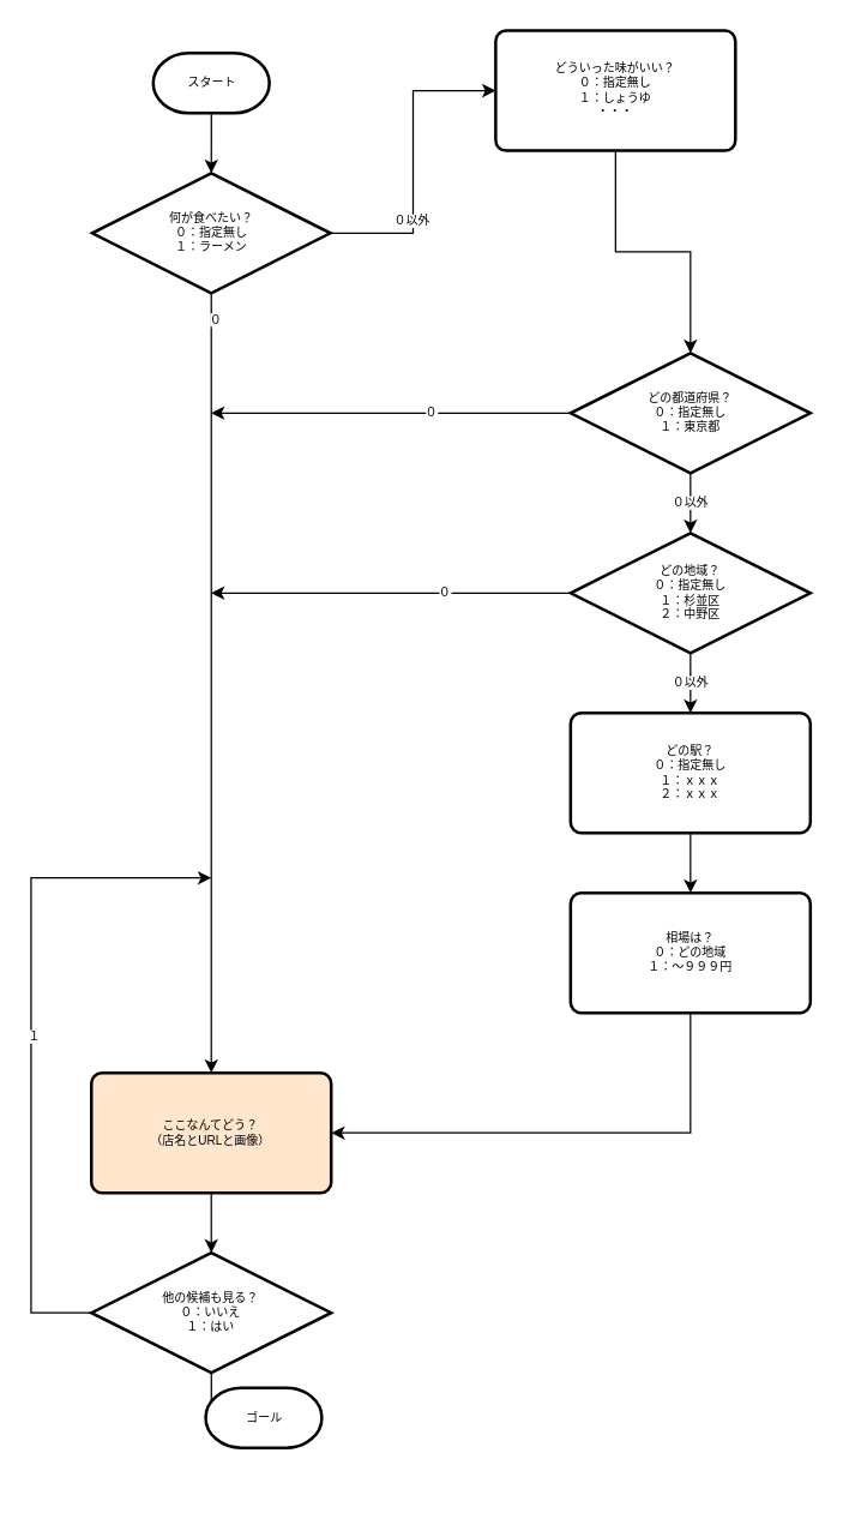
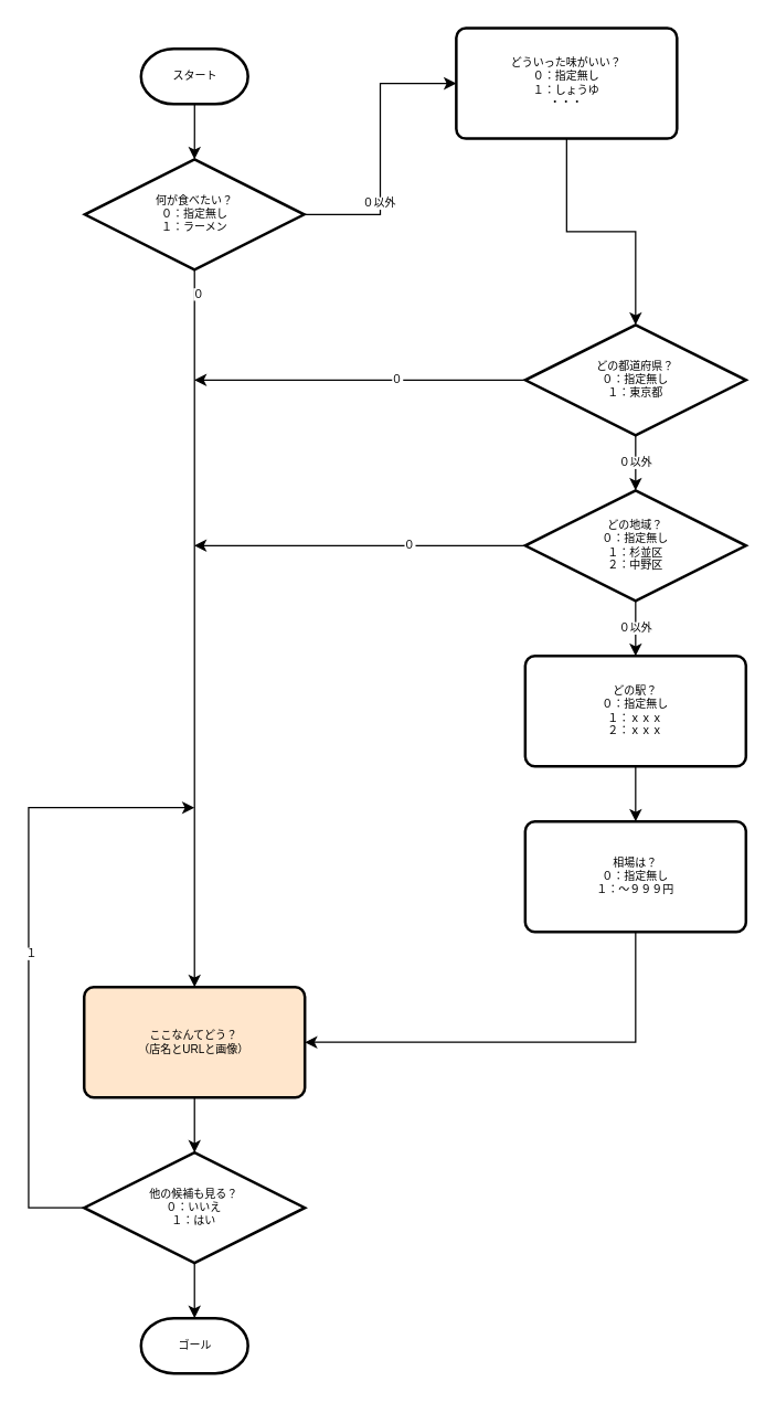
  <mxCell id="0" />
  <mxCell id="1" parent="0" />
  <mxCell id="2" style="edgeStyle=orthogonalEdgeStyle;rounded=0;orthogonalLoop=1;jettySize=auto;html=1;entryX=0.5;entryY=0;entryDx=0;entryDy=0;entryPerimeter=0;" edge="1" parent="1" source="3" target="8"><mxGeometry relative="1" as="geometry" /></mxCell>
  <mxCell id="3" value="スタート" style="strokeWidth=2;html=1;shape=mxgraph.flowchart.terminator;whiteSpace=wrap;fontSize=8;" vertex="1" parent="1"><mxGeometry x="101.5" y="35" width="77.5" height="40" as="geometry" /></mxCell>
  <mxCell id="4" style="edgeStyle=orthogonalEdgeStyle;rounded=0;orthogonalLoop=1;jettySize=auto;html=1;entryX=0;entryY=0.5;entryDx=0;entryDy=0;" edge="1" parent="1" source="8" target="14"><mxGeometry relative="1" as="geometry" /></mxCell>
  <mxCell id="5" value="０以外" style="edgeLabel;html=1;align=center;verticalAlign=middle;resizable=0;points=[];fontSize=8;" vertex="1" connectable="0" parent="4"><mxGeometry x="-0.381" y="1" relative="1" as="geometry"><mxPoint as="offset" /></mxGeometry></mxCell>
  <mxCell id="6" style="edgeStyle=orthogonalEdgeStyle;rounded=0;orthogonalLoop=1;jettySize=auto;html=1;fontSize=8;" edge="1" parent="1" source="8" target="24"><mxGeometry relative="1" as="geometry" /></mxCell>
  <mxCell id="7" value="０" style="edgeLabel;html=1;align=center;verticalAlign=middle;resizable=0;points=[];fontSize=8;" vertex="1" connectable="0" parent="6"><mxGeometry x="-0.935" y="2" relative="1" as="geometry"><mxPoint as="offset" /></mxGeometry></mxCell>
  <mxCell id="8" value="何が食べたい？&lt;br style=&quot;font-size: 8px;&quot;&gt;０：指定無し&lt;br style=&quot;font-size: 8px;&quot;&gt;１：ラーメン" style="strokeWidth=2;html=1;shape=mxgraph.flowchart.decision;whiteSpace=wrap;fontSize=8;" vertex="1" parent="1"><mxGeometry x="60.75" y="115" width="159" height="80" as="geometry" /></mxCell>
  <mxCell id="9" value="０以外" style="edgeStyle=orthogonalEdgeStyle;rounded=0;orthogonalLoop=1;jettySize=auto;html=1;exitX=0.5;exitY=1;exitDx=0;exitDy=0;exitPerimeter=0;entryX=0.5;entryY=0;entryDx=0;entryDy=0;entryPerimeter=0;fontSize=8;" edge="1" parent="1" source="12" target="18"><mxGeometry relative="1" as="geometry" /></mxCell>
  <mxCell id="10" style="edgeStyle=orthogonalEdgeStyle;rounded=0;orthogonalLoop=1;jettySize=auto;html=1;fontSize=8;" edge="1" parent="1" source="12"><mxGeometry relative="1" as="geometry"><mxPoint x="140" y="275" as="targetPoint" /></mxGeometry></mxCell>
  <mxCell id="11" value="０" style="edgeLabel;html=1;align=center;verticalAlign=middle;resizable=0;points=[];fontSize=8;" vertex="1" connectable="0" parent="10"><mxGeometry x="-0.219" y="-1" relative="1" as="geometry"><mxPoint as="offset" /></mxGeometry></mxCell>
  <mxCell id="12" value="どの都道府県？&lt;br style=&quot;font-size: 8px;&quot;&gt;０：指定無し&lt;br style=&quot;font-size: 8px;&quot;&gt;１：東京都" style="strokeWidth=2;html=1;shape=mxgraph.flowchart.decision;whiteSpace=wrap;fontSize=8;" vertex="1" parent="1"><mxGeometry x="380" y="235" width="160" height="80" as="geometry" /></mxCell>
  <mxCell id="13" style="edgeStyle=orthogonalEdgeStyle;rounded=0;orthogonalLoop=1;jettySize=auto;html=1;fontSize=8;" edge="1" parent="1" source="14" target="12"><mxGeometry relative="1" as="geometry" /></mxCell>
  <mxCell id="14" value="どういった味がいい？&lt;br style=&quot;font-size: 8px;&quot;&gt;０：指定無し&lt;br style=&quot;font-size: 8px;&quot;&gt;１：しょうゆ&lt;br style=&quot;font-size: 8px;&quot;&gt;・・・" style="rounded=1;whiteSpace=wrap;html=1;absoluteArcSize=1;arcSize=14;strokeWidth=2;fontSize=8;" vertex="1" parent="1"><mxGeometry x="330" y="20" width="160" height="80" as="geometry" /></mxCell>
  <mxCell id="15" value="０以外" style="edgeStyle=orthogonalEdgeStyle;rounded=0;orthogonalLoop=1;jettySize=auto;html=1;fontSize=8;entryX=0.5;entryY=0;entryDx=0;entryDy=0;" edge="1" parent="1" source="18" target="22"><mxGeometry relative="1" as="geometry"><mxPoint x="460" y="475" as="targetPoint" /></mxGeometry></mxCell>
  <mxCell id="16" style="edgeStyle=orthogonalEdgeStyle;rounded=0;orthogonalLoop=1;jettySize=auto;html=1;fontSize=8;" edge="1" parent="1" source="18"><mxGeometry relative="1" as="geometry"><mxPoint x="140" y="395" as="targetPoint" /></mxGeometry></mxCell>
  <mxCell id="17" value="０" style="edgeLabel;html=1;align=center;verticalAlign=middle;resizable=0;points=[];fontSize=8;" vertex="1" connectable="0" parent="16"><mxGeometry x="-0.294" y="-1" relative="1" as="geometry"><mxPoint as="offset" /></mxGeometry></mxCell>
  <mxCell id="18" value="どの地域？&lt;br style=&quot;font-size: 8px;&quot;&gt;０：指定無し&lt;br style=&quot;font-size: 8px;&quot;&gt;１：杉並区&lt;br style=&quot;font-size: 8px;&quot;&gt;２：中野区" style="strokeWidth=2;html=1;shape=mxgraph.flowchart.decision;whiteSpace=wrap;fontSize=8;" vertex="1" parent="1"><mxGeometry x="380" y="355" width="160" height="80" as="geometry" /></mxCell>
  <mxCell id="19" style="edgeStyle=orthogonalEdgeStyle;rounded=0;orthogonalLoop=1;jettySize=auto;html=1;entryX=1;entryY=0.5;entryDx=0;entryDy=0;fontSize=8;" edge="1" parent="1" source="20" target="24"><mxGeometry relative="1" as="geometry"><Array as="points"><mxPoint x="460" y="755" /></Array></mxGeometry></mxCell>
- <mxCell id="20" value="相場は？&lt;br style=&quot;font-size: 8px;&quot;&gt;０：どの地域&lt;br style=&quot;font-size: 8px;&quot;&gt;１：～９９９円" style="rounded=1;whiteSpace=wrap;html=1;absoluteArcSize=1;arcSize=14;strokeWidth=2;fontSize=8;" vertex="1" parent="1"><mxGeometry x="380" y="595" width="160" height="80" as="geometry" /></mxCell>
+ <mxCell id="20" value="相場は？&lt;br style=&quot;font-size: 8px;&quot;&gt;０：指定無し&lt;br style=&quot;font-size: 8px;&quot;&gt;１：～９９９円" style="rounded=1;whiteSpace=wrap;html=1;absoluteArcSize=1;arcSize=14;strokeWidth=2;fontSize=8;" vertex="1" parent="1"><mxGeometry x="380" y="595" width="160" height="80" as="geometry" /></mxCell>
  <mxCell id="21" style="edgeStyle=orthogonalEdgeStyle;rounded=0;orthogonalLoop=1;jettySize=auto;html=1;entryX=0.5;entryY=0;entryDx=0;entryDy=0;fontSize=8;exitX=0.5;exitY=1;exitDx=0;exitDy=0;" edge="1" parent="1" source="22" target="20"><mxGeometry relative="1" as="geometry"><mxPoint x="460" y="555" as="sourcePoint" /></mxGeometry></mxCell>
  <mxCell id="22" value="どの駅？&lt;br&gt;０：指定無し&lt;br&gt;１：ｘｘｘ&lt;br&gt;２：ｘｘｘ" style="rounded=1;whiteSpace=wrap;html=1;absoluteArcSize=1;arcSize=14;strokeWidth=2;fontSize=8;" vertex="1" parent="1"><mxGeometry x="380" y="475" width="160" height="80" as="geometry" /></mxCell>
  <mxCell id="23" style="edgeStyle=orthogonalEdgeStyle;rounded=0;orthogonalLoop=1;jettySize=auto;html=1;fontSize=8;" edge="1" parent="1" source="24" target="28"><mxGeometry relative="1" as="geometry" /></mxCell>
  <mxCell id="24" value="ここなんてどう？&lt;br&gt;（店名とURLと画像）" style="rounded=1;whiteSpace=wrap;html=1;absoluteArcSize=1;arcSize=14;strokeWidth=2;fontSize=8;fillColor=#ffe6cc;" vertex="1" parent="1"><mxGeometry x="60.25" y="715" width="160" height="80" as="geometry" /></mxCell>
  <mxCell id="25" style="edgeStyle=orthogonalEdgeStyle;rounded=0;orthogonalLoop=1;jettySize=auto;html=1;fontSize=8;" edge="1" parent="1" source="28"><mxGeometry relative="1" as="geometry"><mxPoint x="140.25" y="585" as="targetPoint" /><Array as="points"><mxPoint y="875" x="20" /><mxPoint y="585" x="20" /></Array></mxGeometry></mxCell>
  <mxCell id="26" value="１" style="edgeLabel;html=1;align=center;verticalAlign=middle;resizable=0;points=[];fontSize=8;" vertex="1" connectable="0" parent="25"><mxGeometry x="-0.002" y="-1" relative="1" as="geometry"><mxPoint as="offset" /></mxGeometry></mxCell>
  <mxCell id="27" style="edgeStyle=orthogonalEdgeStyle;rounded=0;orthogonalLoop=1;jettySize=auto;html=1;entryX=0.5;entryY=0;entryDx=0;entryDy=0;entryPerimeter=0;fontSize=8;" edge="1" parent="1" source="28" target="29"><mxGeometry relative="1" as="geometry" /></mxCell>
  <mxCell id="28" value="他の候補も見る？&lt;br&gt;０：いいえ&lt;br&gt;１：はい" style="strokeWidth=2;html=1;shape=mxgraph.flowchart.decision;whiteSpace=wrap;fontSize=8;" vertex="1" parent="1"><mxGeometry x="60.25" y="835" width="160" height="80" as="geometry" /></mxCell>
- <mxCell id="29" value="ゴール" style="strokeWidth=2;html=1;shape=mxgraph.flowchart.terminator;whiteSpace=wrap;fontSize=8;" vertex="1" parent="1"><mxGeometry x="136.5" y="925" width="77.5" height="40" as="geometry" /></mxCell>
+ <mxCell id="29" value="ゴール" style="strokeWidth=2;html=1;shape=mxgraph.flowchart.terminator;whiteSpace=wrap;fontSize=8;" vertex="1" parent="1"><mxGeometry x="101.5" y="955" width="77.5" height="40" as="geometry" /></mxCell>
